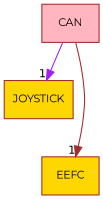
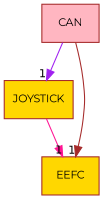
  digraph {
    compound=true
    fontname=Montserrat
    node [color=brown fillcolor=gold fontname=Montserrat fontsize=10 shape=box style=filled]
    edge [fontname=Montserrat headlabel=1 labeldistance=1.5 labelfontname=Helvetica labelfontsize=10]
    n1 [label=JOYSTICK pencolor=black]
    n2 [label=EEFC]
    n3 [fillcolor=lightpink label=CAN]
+   n1 -> n2 [color=deeppink]
    n3 -> n1 [color=purple]
    n3 -> n2 [color=brown]
  }
